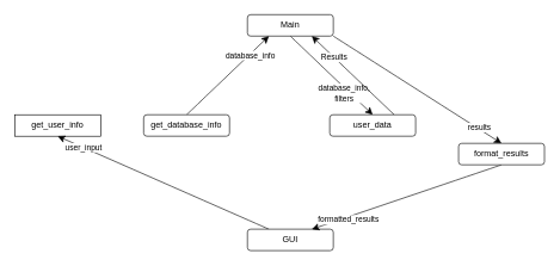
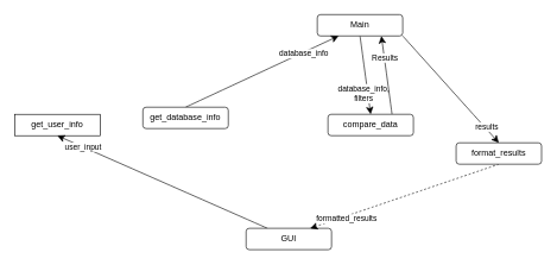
  <mxCell id="0" />
  <mxCell id="1" parent="0" />
  <mxCell id="2" style="edgeStyle=none;curved=1;rounded=0;orthogonalLoop=1;jettySize=auto;html=1;exitX=0.5;exitY=1;exitDx=0;exitDy=0;entryX=0.5;entryY=0;entryDx=0;entryDy=0;endArrow=classic;endFill=1;startSize=14;endSize=8;sourcePerimeterSpacing=8;targetPerimeterSpacing=8;" edge="1" parent="1" source="6" target="16"><mxGeometry relative="1" as="geometry" /></mxCell>
  <mxCell id="3" value="database_info,&lt;br&gt;filters" style="edgeLabel;html=1;align=center;verticalAlign=middle;resizable=0;points=[];" vertex="1" connectable="0" parent="2"><mxGeometry x="0.411" y="1" relative="1" as="geometry"><mxPoint x="-7" y="3" as="offset" /></mxGeometry></mxCell>
  <mxCell id="4" style="edgeStyle=none;curved=1;rounded=0;orthogonalLoop=1;jettySize=auto;html=1;exitX=1;exitY=1;exitDx=0;exitDy=0;entryX=0.5;entryY=0;entryDx=0;entryDy=0;endArrow=classic;endFill=1;startSize=14;endSize=8;sourcePerimeterSpacing=8;targetPerimeterSpacing=8;" edge="1" parent="1" source="6" target="13"><mxGeometry relative="1" as="geometry" /></mxCell>
  <mxCell id="5" value="results" style="edgeLabel;html=1;align=center;verticalAlign=middle;resizable=0;points=[];" vertex="1" connectable="0" parent="4"><mxGeometry x="0.72" y="2" relative="1" as="geometry"><mxPoint as="offset" /></mxGeometry></mxCell>
- <mxCell id="6" value="Main" style="rounded=1;whiteSpace=wrap;html=1;hachureGap=4;pointerEvents=0;" vertex="1" parent="1"><mxGeometry x="345" y="20" width="120" height="30" as="geometry" /></mxCell>
+ <mxCell id="6" value="Main" style="rounded=1;whiteSpace=wrap;html=1;hachureGap=4;pointerEvents=0;" vertex="1" parent="1"><mxGeometry x="445" y="20" width="120" height="30" as="geometry" /></mxCell>
  <mxCell id="7" value="get_user_info" style="whiteSpace=wrap;html=1;hachureGap=4;pointerEvents=0;verticalAlign=middle;rounded=0;" vertex="1" parent="1"><mxGeometry x="20" y="160" width="120" height="30" as="geometry" /></mxCell>
  <mxCell id="8" style="edgeStyle=none;curved=1;rounded=0;orthogonalLoop=1;jettySize=auto;html=1;exitX=0.25;exitY=0;exitDx=0;exitDy=0;entryX=0.5;entryY=1;entryDx=0;entryDy=0;endArrow=classic;endFill=1;startSize=14;endSize=8;sourcePerimeterSpacing=8;targetPerimeterSpacing=8;" edge="1" parent="1" source="10" target="7"><mxGeometry relative="1" as="geometry" /></mxCell>
  <mxCell id="9" value="user_input" style="edgeLabel;html=1;align=center;verticalAlign=middle;resizable=0;points=[];" vertex="1" connectable="0" parent="8"><mxGeometry x="0.764" relative="1" as="geometry"><mxPoint as="offset" /></mxGeometry></mxCell>
  <mxCell id="10" value="GUI" style="rounded=1;whiteSpace=wrap;html=1;hachureGap=4;pointerEvents=0;" vertex="1" parent="1"><mxGeometry x="345" y="320" width="120" height="30" as="geometry" /></mxCell>
- <mxCell id="11" style="edgeStyle=none;curved=1;rounded=0;orthogonalLoop=1;jettySize=auto;html=1;exitX=0.5;exitY=1;exitDx=0;exitDy=0;entryX=0.75;entryY=0;entryDx=0;entryDy=0;endArrow=classic;endFill=1;startSize=14;endSize=8;sourcePerimeterSpacing=8;targetPerimeterSpacing=8;" edge="1" parent="1" source="13" target="10"><mxGeometry relative="1" as="geometry" /></mxCell>
+ <mxCell id="11" style="edgeStyle=none;curved=1;rounded=0;orthogonalLoop=1;jettySize=auto;html=1;exitX=0.5;exitY=1;exitDx=0;exitDy=0;entryX=0.75;entryY=0;entryDx=0;entryDy=0;endArrow=classic;endFill=1;startSize=14;endSize=8;sourcePerimeterSpacing=8;targetPerimeterSpacing=8;dashed=1;" edge="1" parent="1" source="13" target="10"><mxGeometry relative="1" as="geometry" /></mxCell>
  <mxCell id="12" value="formatted_results" style="edgeLabel;html=1;align=center;verticalAlign=middle;resizable=0;points=[];" vertex="1" connectable="0" parent="11"><mxGeometry x="0.626" y="3" relative="1" as="geometry"><mxPoint as="offset" /></mxGeometry></mxCell>
  <mxCell id="13" value="format_results" style="rounded=1;whiteSpace=wrap;html=1;hachureGap=4;pointerEvents=0;verticalAlign=middle;" vertex="1" parent="1"><mxGeometry x="640" y="200" width="120" height="30" as="geometry" /></mxCell>
  <mxCell id="14" style="edgeStyle=none;curved=1;rounded=0;orthogonalLoop=1;jettySize=auto;html=1;exitX=0.75;exitY=0;exitDx=0;exitDy=0;entryX=0.75;entryY=1;entryDx=0;entryDy=0;endArrow=classic;endFill=1;startSize=14;endSize=8;sourcePerimeterSpacing=8;targetPerimeterSpacing=8;" edge="1" parent="1" source="16" target="6"><mxGeometry relative="1" as="geometry" /></mxCell>
  <mxCell id="15" value="Results" style="edgeLabel;html=1;align=center;verticalAlign=middle;resizable=0;points=[];" vertex="1" connectable="0" parent="14"><mxGeometry x="0.48" y="-1" relative="1" as="geometry"><mxPoint y="2" as="offset" /></mxGeometry></mxCell>
- <mxCell id="16" value="user_data" style="rounded=1;whiteSpace=wrap;html=1;hachureGap=4;pointerEvents=0;verticalAlign=middle;" vertex="1" parent="1"><mxGeometry x="460" y="160" width="120" height="30" as="geometry" /></mxCell>
+ <mxCell id="16" value="compare_data" style="rounded=1;whiteSpace=wrap;html=1;hachureGap=4;pointerEvents=0;verticalAlign=middle;" vertex="1" parent="1"><mxGeometry x="460" y="160" width="120" height="30" as="geometry" /></mxCell>
  <mxCell id="17" style="edgeStyle=none;curved=1;rounded=0;orthogonalLoop=1;jettySize=auto;html=1;exitX=0.5;exitY=0;exitDx=0;exitDy=0;entryX=0.25;entryY=1;entryDx=0;entryDy=0;endArrow=classic;endFill=1;startSize=14;endSize=8;sourcePerimeterSpacing=8;targetPerimeterSpacing=8;" edge="1" parent="1" source="19" target="6"><mxGeometry relative="1" as="geometry" /></mxCell>
  <mxCell id="18" value="database_info" style="edgeLabel;html=1;align=center;verticalAlign=middle;resizable=0;points=[];" vertex="1" connectable="0" parent="17"><mxGeometry x="0.534" y="-1" relative="1" as="geometry"><mxPoint as="offset" /></mxGeometry></mxCell>
- <mxCell id="19" value="get_database_info" style="rounded=1;whiteSpace=wrap;html=1;hachureGap=4;pointerEvents=0;verticalAlign=middle;" vertex="1" parent="1"><mxGeometry x="200" y="160" width="120" height="30" as="geometry" /></mxCell>
+ <mxCell id="19" value="get_database_info" style="rounded=1;whiteSpace=wrap;html=1;hachureGap=4;pointerEvents=0;verticalAlign=middle;" vertex="1" parent="1"><mxGeometry x="200" y="150" width="120" height="30" as="geometry" /></mxCell>
